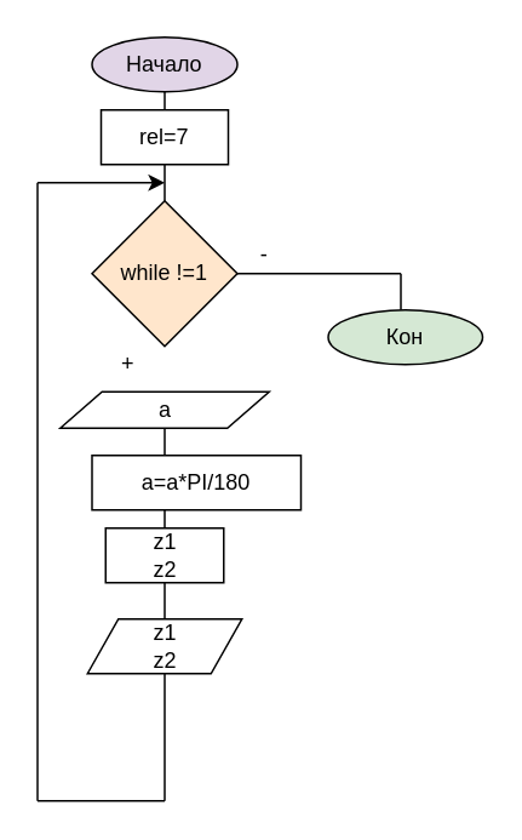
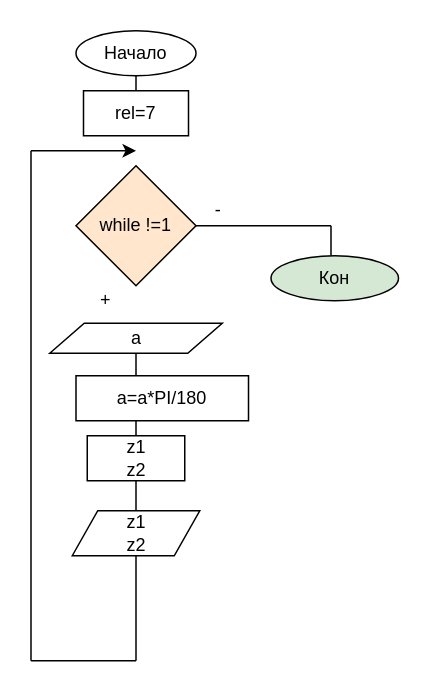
  <mxCell id="0" />
  <mxCell id="1" parent="0" />
- <mxCell id="2" value="Начало" style="ellipse;whiteSpace=wrap;html=1;fillColor=#e1d5e7;" vertex="1" parent="1"><mxGeometry x="50" y="20" width="80" height="30" as="geometry" /></mxCell>
+ <mxCell id="2" value="Начало" style="ellipse;whiteSpace=wrap;html=1;" vertex="1" parent="1"><mxGeometry x="50" y="20" width="80" height="30" as="geometry" /></mxCell>
  <mxCell id="3" value="" style="endArrow=none;html=1;entryX=0.5;entryY=1;entryDx=0;entryDy=0;" edge="1" parent="1" target="2"><mxGeometry width="50" height="50" relative="1" as="geometry"><mxPoint x="90" y="60" as="sourcePoint" /><mxPoint x="100" y="70" as="targetPoint" /></mxGeometry></mxCell>
  <mxCell id="4" value="rel=7" style="rounded=0;whiteSpace=wrap;html=1;" vertex="1" parent="1"><mxGeometry x="55" y="60" width="70" height="30" as="geometry" /></mxCell>
  <mxCell id="5" value="while !=1" style="rhombus;whiteSpace=wrap;html=1;fillColor=#ffe6cc;" vertex="1" parent="1"><mxGeometry x="50" y="110" width="80" height="80" as="geometry" /></mxCell>
- <mxCell id="6" value="" style="endArrow=none;html=1;entryX=0.5;entryY=1;entryDx=0;entryDy=0;exitX=0.5;exitY=0;exitDx=0;exitDy=0;" edge="1" parent="1" source="5" target="4"><mxGeometry width="50" height="50" relative="1" as="geometry"><mxPoint x="50" y="260" as="sourcePoint" /><mxPoint x="100" y="210" as="targetPoint" /></mxGeometry></mxCell>
  <mxCell id="7" value="" style="endArrow=none;html=1;entryX=1;entryY=0.5;entryDx=0;entryDy=0;" edge="1" parent="1" target="5"><mxGeometry width="50" height="50" relative="1" as="geometry"><mxPoint x="220" y="150" as="sourcePoint" /><mxPoint x="-20" y="250" as="targetPoint" /></mxGeometry></mxCell>
  <mxCell id="8" value="+" style="text;html=1;strokeColor=none;fillColor=none;align=center;verticalAlign=middle;whiteSpace=wrap;rounded=0;" vertex="1" parent="1"><mxGeometry x="50" y="190" width="40" height="20" as="geometry" /></mxCell>
  <mxCell id="9" value="-" style="text;html=1;strokeColor=none;fillColor=none;align=center;verticalAlign=middle;whiteSpace=wrap;rounded=0;" vertex="1" parent="1"><mxGeometry x="125" y="130" width="40" height="20" as="geometry" /></mxCell>
  <mxCell id="10" value="a" style="shape=parallelogram;perimeter=parallelogramPerimeter;whiteSpace=wrap;html=1;" vertex="1" parent="1"><mxGeometry x="32.5" y="215" width="115" height="20" as="geometry" /></mxCell>
  <mxCell id="11" value="z1&lt;br&gt;z2" style="rounded=0;whiteSpace=wrap;html=1;" vertex="1" parent="1"><mxGeometry x="57.5" y="290" width="65" height="30" as="geometry" /></mxCell>
  <mxCell id="12" value="" style="endArrow=none;html=1;entryX=0.5;entryY=1;entryDx=0;entryDy=0;exitX=0.5;exitY=0;exitDx=0;exitDy=0;" edge="1" parent="1" source="11" target="10"><mxGeometry width="50" height="50" relative="1" as="geometry"><mxPoint x="-15" y="465" as="sourcePoint" /><mxPoint x="35" y="415" as="targetPoint" /></mxGeometry></mxCell>
  <mxCell id="13" value="z1&lt;br&gt;z2" style="shape=parallelogram;perimeter=parallelogramPerimeter;whiteSpace=wrap;html=1;" vertex="1" parent="1"><mxGeometry x="47.5" y="340" width="85" height="30" as="geometry" /></mxCell>
  <mxCell id="14" value="" style="endArrow=none;html=1;entryX=0.5;entryY=1;entryDx=0;entryDy=0;exitX=0.5;exitY=0;exitDx=0;exitDy=0;" edge="1" parent="1" source="13" target="11"><mxGeometry width="50" height="50" relative="1" as="geometry"><mxPoint x="-5" y="515" as="sourcePoint" /><mxPoint x="45" y="465" as="targetPoint" /></mxGeometry></mxCell>
  <mxCell id="15" value="a=a*PI/180" style="rounded=0;whiteSpace=wrap;html=1;" vertex="1" parent="1"><mxGeometry x="50" y="250" width="115" height="30" as="geometry" /></mxCell>
  <mxCell id="16" value="" style="endArrow=none;html=1;entryX=0.5;entryY=1;entryDx=0;entryDy=0;" edge="1" parent="1" target="13"><mxGeometry width="50" height="50" relative="1" as="geometry"><mxPoint x="90" y="440" as="sourcePoint" /><mxPoint x="20" y="470" as="targetPoint" /></mxGeometry></mxCell>
  <mxCell id="17" value="" style="endArrow=none;html=1;" edge="1" parent="1"><mxGeometry width="50" height="50" relative="1" as="geometry"><mxPoint x="20" y="440" as="sourcePoint" /><mxPoint x="90" y="440" as="targetPoint" /></mxGeometry></mxCell>
  <mxCell id="18" value="" style="endArrow=none;html=1;" edge="1" parent="1"><mxGeometry width="50" height="50" relative="1" as="geometry"><mxPoint x="20" y="440" as="sourcePoint" /><mxPoint x="20" y="100" as="targetPoint" /></mxGeometry></mxCell>
  <mxCell id="19" value="" style="endArrow=classic;html=1;" edge="1" parent="1"><mxGeometry width="50" height="50" relative="1" as="geometry"><mxPoint x="20" y="100" as="sourcePoint" /><mxPoint x="90" y="100" as="targetPoint" /></mxGeometry></mxCell>
  <mxCell id="20" value="" style="endArrow=none;html=1;" edge="1" parent="1"><mxGeometry width="50" height="50" relative="1" as="geometry"><mxPoint x="220" y="170" as="sourcePoint" /><mxPoint x="220" y="150" as="targetPoint" /></mxGeometry></mxCell>
  <mxCell id="21" value="Кон" style="ellipse;whiteSpace=wrap;html=1;fillColor=#d5e8d4;" vertex="1" parent="1"><mxGeometry x="180" y="170" width="85" height="30" as="geometry" /></mxCell>
